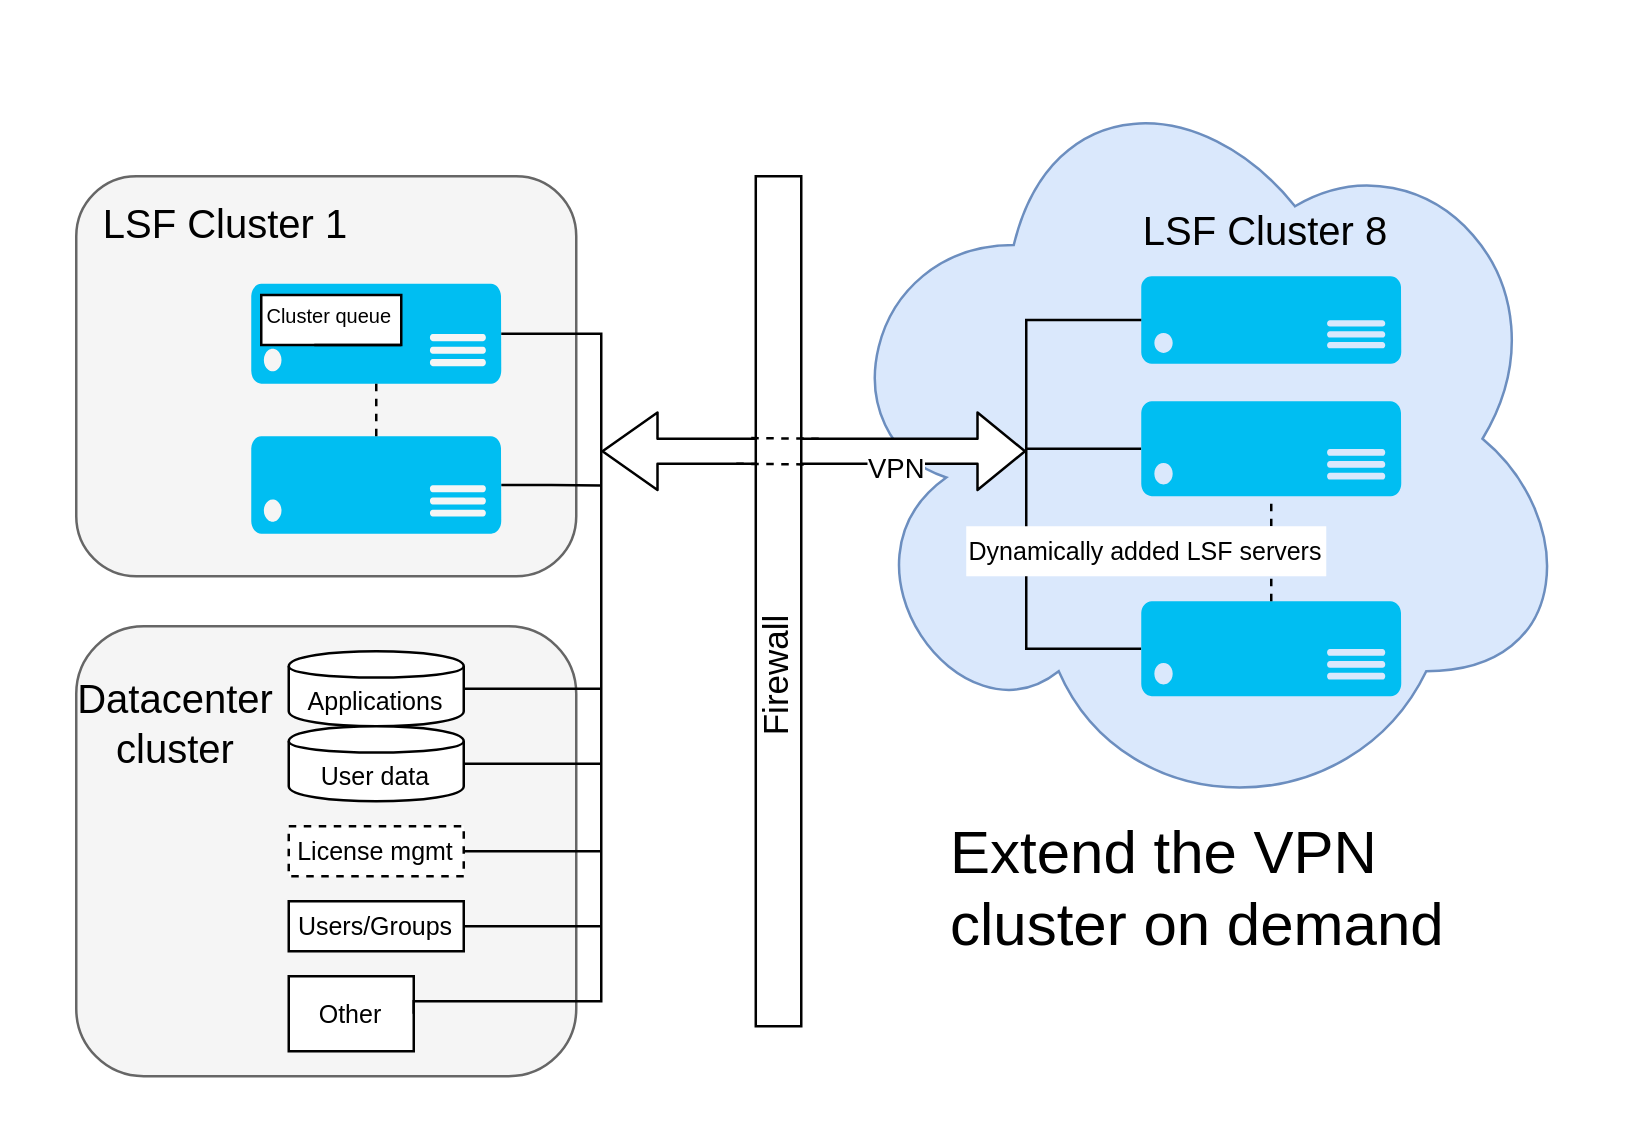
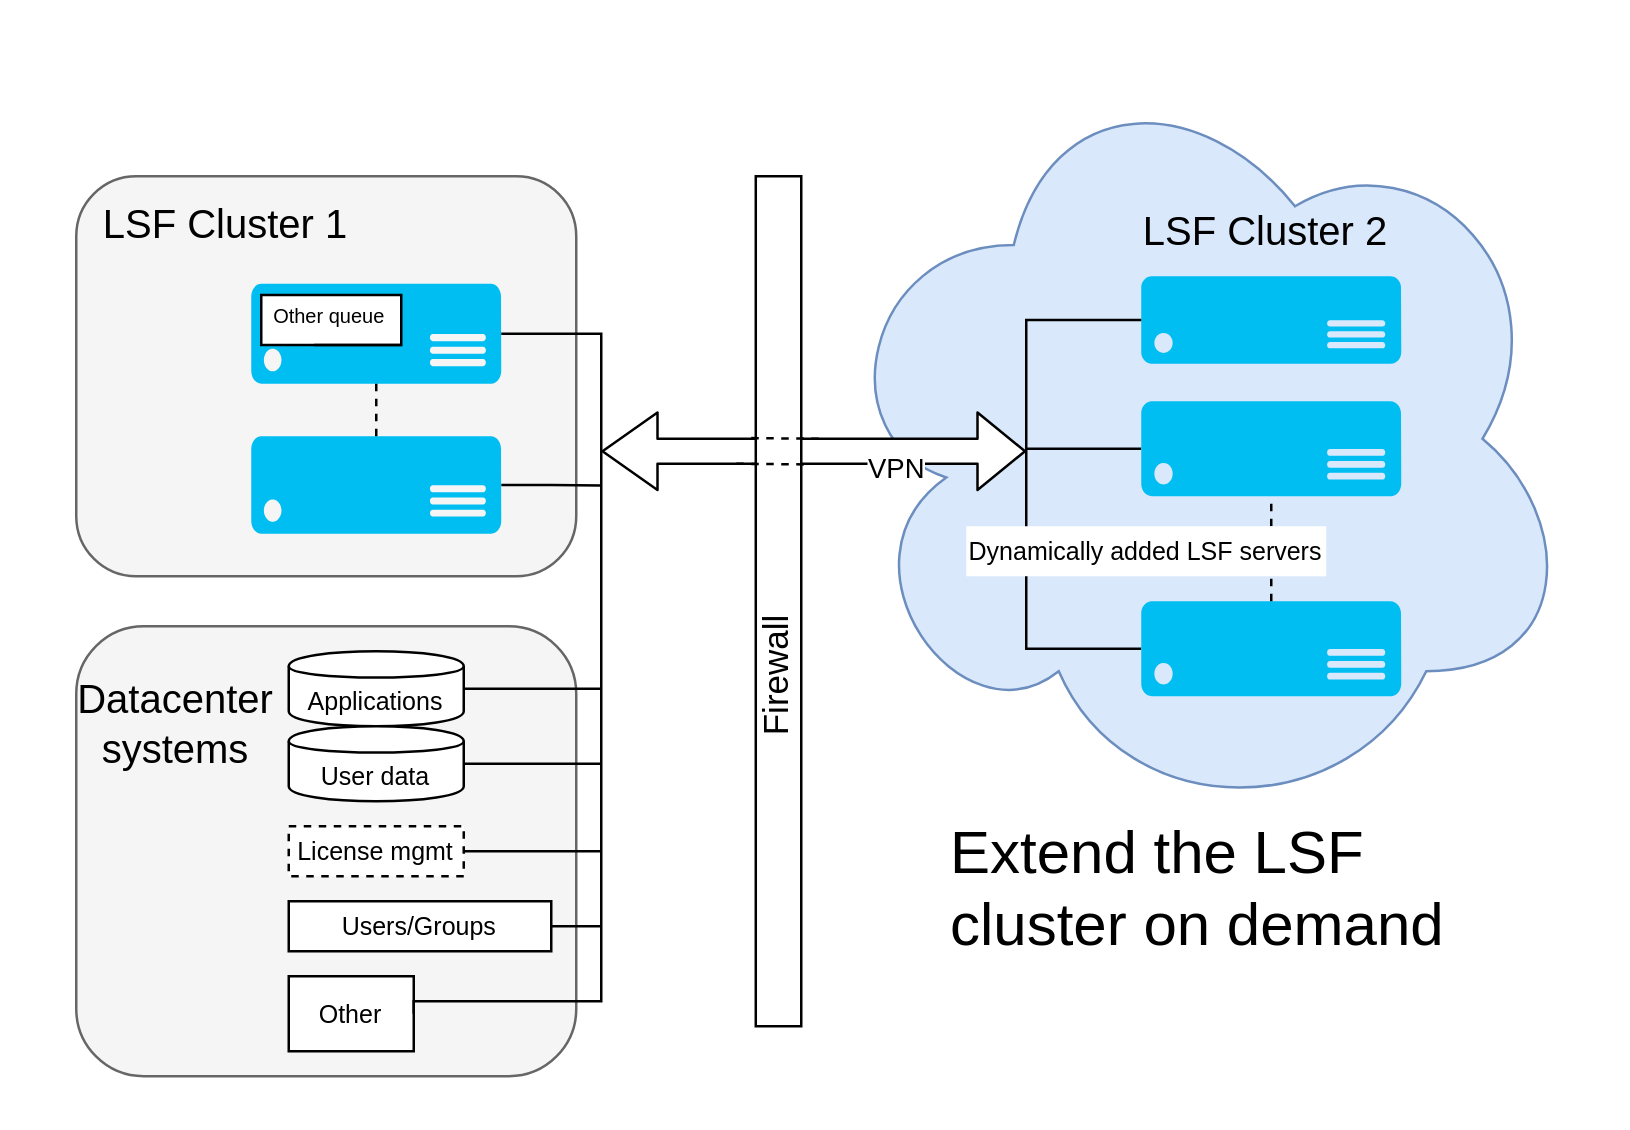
  <mxCell id="0" />
  <mxCell id="1" parent="0" />
  <mxCell id="2" value="" style="ellipse;shape=cloud;whiteSpace=wrap;html=1;fillColor=#dae8fc;strokeColor=#6c8ebf;" parent="1" vertex="1"><mxGeometry x="330" y="20" width="300" height="310" as="geometry" /></mxCell>
  <mxCell id="3" value="" style="rounded=1;whiteSpace=wrap;html=1;fillColor=#f5f5f5;strokeColor=#666666;fontColor=#333333;" parent="1" vertex="1"><mxGeometry x="30" y="250" width="200" height="180" as="geometry" /></mxCell>
  <mxCell id="4" value="" style="rounded=1;whiteSpace=wrap;html=1;fillColor=#f5f5f5;strokeColor=#666666;fontColor=#333333;" parent="1" vertex="1"><mxGeometry x="30" y="70" width="200" height="160" as="geometry" /></mxCell>
- <mxCell id="5" value="LSF Cluster 8" style="text;html=1;strokeColor=none;fillColor=none;align=center;verticalAlign=middle;whiteSpace=wrap;rounded=0;fontSize=16;" parent="1" vertex="1"><mxGeometry x="456" y="90" width="100" height="3" as="geometry" /></mxCell>
+ <mxCell id="5" value="LSF Cluster 2" style="text;html=1;strokeColor=none;fillColor=none;align=center;verticalAlign=middle;whiteSpace=wrap;rounded=0;fontSize=16;" parent="1" vertex="1"><mxGeometry x="456" y="90" width="100" height="3" as="geometry" /></mxCell>
  <mxCell id="6" value="" style="verticalLabelPosition=bottom;html=1;verticalAlign=top;align=center;strokeColor=none;fillColor=#00BEF2;shape=mxgraph.azure.server;" parent="1" vertex="1"><mxGeometry x="456" y="110" width="104" height="35" as="geometry" /></mxCell>
  <mxCell id="7" value="" style="endArrow=none;html=1;strokeColor=#000000;edgeStyle=orthogonalEdgeStyle;rounded=0;entryX=0;entryY=0.5;entryDx=0;entryDy=0;entryPerimeter=0;exitX=0;exitY=0.5;exitDx=0;exitDy=0;exitPerimeter=0;" parent="1" source="10" target="6" edge="1"><mxGeometry width="50" height="50" relative="1" as="geometry"><mxPoint x="370" y="190" as="sourcePoint" /><mxPoint x="420" y="140" as="targetPoint" /><Array as="points"><mxPoint x="410" y="259" /><mxPoint x="410" y="128" /><mxPoint x="456" y="128" /></Array></mxGeometry></mxCell>
  <mxCell id="8" value="" style="endArrow=none;html=1;strokeColor=#000000;entryX=0;entryY=0.5;entryDx=0;entryDy=0;entryPerimeter=0;" parent="1" target="9" edge="1"><mxGeometry width="50" height="50" relative="1" as="geometry"><mxPoint x="410" y="179" as="sourcePoint" /><mxPoint x="450" y="160" as="targetPoint" /></mxGeometry></mxCell>
  <mxCell id="9" value="" style="verticalLabelPosition=bottom;html=1;verticalAlign=top;align=center;strokeColor=none;fillColor=#00BEF2;shape=mxgraph.azure.server;" parent="1" vertex="1"><mxGeometry x="456" y="160" width="104" height="38" as="geometry" /></mxCell>
  <mxCell id="10" value="" style="verticalLabelPosition=bottom;html=1;verticalAlign=top;align=center;strokeColor=none;fillColor=#00BEF2;shape=mxgraph.azure.server;" parent="1" vertex="1"><mxGeometry x="456" y="240" width="104" height="38" as="geometry" /></mxCell>
  <mxCell id="11" value="" style="group" parent="1" vertex="1" connectable="0"><mxGeometry x="300" y="100" width="20" height="310" as="geometry" /></mxCell>
  <mxCell id="12" value="" style="shape=flexArrow;endArrow=classic;startArrow=classic;html=1;strokeColor=#000000;startSize=7;strokeWidth=1;width=10;fillColor=#ffffff;" parent="11" edge="1"><mxGeometry width="50" height="50" relative="1" as="geometry"><mxPoint x="-60" y="80" as="sourcePoint" /><mxPoint x="110" y="80" as="targetPoint" /></mxGeometry></mxCell>
  <mxCell id="13" value="VPN" style="edgeLabel;html=1;align=center;verticalAlign=middle;resizable=0;points=[];" parent="12" vertex="1" connectable="0"><mxGeometry x="0.371" y="-6" relative="1" as="geometry"><mxPoint as="offset" /></mxGeometry></mxCell>
  <mxCell id="14" value="" style="rounded=0;whiteSpace=wrap;html=1;" parent="11" vertex="1"><mxGeometry x="1.813" y="-30" width="18.187" height="340" as="geometry" /></mxCell>
  <mxCell id="15" value="&lt;font style=&quot;font-size: 14px&quot;&gt;Firewall&lt;/font&gt;" style="text;html=1;strokeColor=none;fillColor=none;align=center;verticalAlign=middle;whiteSpace=wrap;rounded=0;rotation=-90;" parent="11" vertex="1"><mxGeometry x="-8.182" y="160" width="36.364" height="20" as="geometry" /></mxCell>
  <mxCell id="16" value="" style="endArrow=none;dashed=1;html=1;exitX=0.01;exitY=0.311;exitDx=0;exitDy=0;exitPerimeter=0;" edge="1" parent="11"><mxGeometry width="50" height="50" relative="1" as="geometry"><mxPoint x="-0.005" y="74.74" as="sourcePoint" /><mxPoint x="28" y="75" as="targetPoint" /></mxGeometry></mxCell>
  <mxCell id="17" value="" style="endArrow=none;dashed=1;html=1;exitX=0.01;exitY=0.311;exitDx=0;exitDy=0;exitPerimeter=0;" edge="1" parent="11"><mxGeometry width="50" height="50" relative="1" as="geometry"><mxPoint x="-6.005" y="85.0" as="sourcePoint" /><mxPoint x="22" y="85.26" as="targetPoint" /></mxGeometry></mxCell>
  <mxCell id="18" value="LSF Cluster 1" style="text;html=1;strokeColor=none;fillColor=none;align=center;verticalAlign=middle;whiteSpace=wrap;rounded=0;fontSize=16;" parent="1" vertex="1"><mxGeometry x="40" y="87" width="100" height="3" as="geometry" /></mxCell>
  <mxCell id="19" value="" style="verticalLabelPosition=bottom;html=1;verticalAlign=top;align=center;strokeColor=none;fillColor=#00BEF2;shape=mxgraph.azure.server;" parent="1" vertex="1"><mxGeometry x="100" y="113" width="100" height="40" as="geometry" /></mxCell>
  <mxCell id="20" style="edgeStyle=orthogonalEdgeStyle;rounded=0;orthogonalLoop=1;jettySize=auto;html=1;exitX=1;exitY=0.5;exitDx=0;exitDy=0;exitPerimeter=0;startSize=7;endArrow=none;endFill=0;strokeColor=#000000;strokeWidth=1;fillColor=none;" parent="1" source="21" edge="1"><mxGeometry relative="1" as="geometry"><mxPoint x="240" y="193.667" as="targetPoint" /></mxGeometry></mxCell>
  <mxCell id="21" value="" style="verticalLabelPosition=bottom;html=1;verticalAlign=top;align=center;strokeColor=none;fillColor=#00BEF2;shape=mxgraph.azure.server;" parent="1" vertex="1"><mxGeometry x="100" y="174" width="100" height="39" as="geometry" /></mxCell>
  <mxCell id="22" value="" style="endArrow=none;dashed=1;html=1;strokeColor=#000000;strokeWidth=1;fillColor=none;entryX=0.5;entryY=1;entryDx=0;entryDy=0;entryPerimeter=0;exitX=0.5;exitY=0;exitDx=0;exitDy=0;exitPerimeter=0;" parent="1" source="21" target="19" edge="1"><mxGeometry width="50" height="50" relative="1" as="geometry"><mxPoint x="330" y="203" as="sourcePoint" /><mxPoint x="380" y="153" as="targetPoint" /></mxGeometry></mxCell>
  <mxCell id="23" value="" style="endArrow=none;dashed=1;html=1;strokeColor=#000000;strokeWidth=1;fillColor=none;entryX=0.5;entryY=1;entryDx=0;entryDy=0;entryPerimeter=0;exitX=0.5;exitY=0;exitDx=0;exitDy=0;exitPerimeter=0;" parent="1" source="10" target="9" edge="1"><mxGeometry width="50" height="50" relative="1" as="geometry"><mxPoint x="320" y="250" as="sourcePoint" /><mxPoint x="370" y="200" as="targetPoint" /></mxGeometry></mxCell>
  <mxCell id="24" value="&lt;font style=&quot;font-size: 10px&quot;&gt;Dynamically added LSF servers&lt;/font&gt;" style="text;html=1;strokeColor=none;align=center;verticalAlign=middle;whiteSpace=wrap;rounded=0;fillColor=#FFFFFF;" parent="1" vertex="1"><mxGeometry x="386" y="210" width="144" height="20" as="geometry" /></mxCell>
  <mxCell id="25" style="edgeStyle=orthogonalEdgeStyle;rounded=0;orthogonalLoop=1;jettySize=auto;html=1;exitX=1;exitY=0.5;exitDx=0;exitDy=0;startSize=7;endArrow=none;endFill=0;strokeColor=#000000;strokeWidth=1;fillColor=none;" parent="1" source="26" edge="1"><mxGeometry relative="1" as="geometry"><mxPoint x="240" y="275" as="targetPoint" /></mxGeometry></mxCell>
  <mxCell id="26" value="&lt;font style=&quot;font-size: 10px&quot;&gt;Applications&lt;/font&gt;" style="shape=cylinder;whiteSpace=wrap;html=1;boundedLbl=1;backgroundOutline=1;fillColor=#FFFFFF;" parent="1" vertex="1"><mxGeometry x="115" y="260" width="70" height="30" as="geometry" /></mxCell>
  <mxCell id="27" style="edgeStyle=orthogonalEdgeStyle;rounded=0;orthogonalLoop=1;jettySize=auto;html=1;exitX=1;exitY=0.5;exitDx=0;exitDy=0;startSize=7;strokeColor=#000000;strokeWidth=1;fillColor=none;endArrow=none;endFill=0;" parent="1" source="28" edge="1"><mxGeometry relative="1" as="geometry"><mxPoint x="240" y="305" as="targetPoint" /></mxGeometry></mxCell>
  <mxCell id="28" value="&lt;font style=&quot;font-size: 10px&quot;&gt;User data&lt;/font&gt;" style="shape=cylinder;whiteSpace=wrap;html=1;boundedLbl=1;backgroundOutline=1;fillColor=#FFFFFF;" parent="1" vertex="1"><mxGeometry x="115" y="290" width="70" height="30" as="geometry" /></mxCell>
  <mxCell id="29" style="edgeStyle=orthogonalEdgeStyle;rounded=0;orthogonalLoop=1;jettySize=auto;html=1;exitX=1;exitY=0.5;exitDx=0;exitDy=0;startSize=7;endArrow=none;endFill=0;strokeColor=#000000;strokeWidth=1;fillColor=none;" parent="1" source="30" edge="1"><mxGeometry relative="1" as="geometry"><mxPoint x="240" y="340" as="targetPoint" /></mxGeometry></mxCell>
  <mxCell id="30" value="&lt;font style=&quot;font-size: 10px&quot;&gt;License mgmt&lt;/font&gt;" style="rounded=0;whiteSpace=wrap;html=1;fillColor=#FFFFFF;dashed=1;" parent="1" vertex="1"><mxGeometry x="115" y="330" width="70" height="20" as="geometry" /></mxCell>
  <mxCell id="31" style="edgeStyle=orthogonalEdgeStyle;rounded=0;orthogonalLoop=1;jettySize=auto;html=1;exitX=1;exitY=0.5;exitDx=0;exitDy=0;startSize=7;endArrow=none;endFill=0;strokeColor=#000000;strokeWidth=1;fillColor=none;" parent="1" source="32" edge="1"><mxGeometry relative="1" as="geometry"><mxPoint x="240" y="370" as="targetPoint" /></mxGeometry></mxCell>
- <mxCell id="32" value="&lt;font style=&quot;font-size: 10px&quot;&gt;Users/Groups&lt;/font&gt;" style="rounded=0;whiteSpace=wrap;html=1;fillColor=#FFFFFF;" parent="1" vertex="1"><mxGeometry x="115" y="360" width="70" height="20" as="geometry" /></mxCell>
+ <mxCell id="32" value="&lt;font style=&quot;font-size: 10px&quot;&gt;Users/Groups&lt;/font&gt;" style="rounded=0;whiteSpace=wrap;html=1;fillColor=#FFFFFF;" parent="1" vertex="1"><mxGeometry x="115" y="360" width="105" height="20" as="geometry" /></mxCell>
  <mxCell id="33" value="&lt;font style=&quot;font-size: 10px&quot;&gt;Other&lt;/font&gt;" style="rounded=0;whiteSpace=wrap;html=1;fillColor=#FFFFFF;" parent="1" vertex="1"><mxGeometry x="115" y="390" width="50" height="30" as="geometry" /></mxCell>
  <mxCell id="34" value="" style="endArrow=none;html=1;strokeColor=#000000;edgeStyle=orthogonalEdgeStyle;rounded=0;entryX=1;entryY=0.5;entryDx=0;entryDy=0;entryPerimeter=0;exitX=1;exitY=0.5;exitDx=0;exitDy=0;" parent="1" source="33" target="19" edge="1"><mxGeometry width="50" height="50" relative="1" as="geometry"><mxPoint x="416" y="431.5" as="sourcePoint" /><mxPoint x="416" y="300" as="targetPoint" /><Array as="points"><mxPoint x="240" y="400" /><mxPoint x="240" y="133" /></Array></mxGeometry></mxCell>
- <mxCell id="35" value="Datacenter cluster" style="text;html=1;strokeColor=none;fillColor=none;align=center;verticalAlign=middle;whiteSpace=wrap;rounded=0;fontSize=16;" parent="1" vertex="1"><mxGeometry x="20" y="287" width="100" height="3" as="geometry" /></mxCell>
+ <mxCell id="35" value="Datacenter systems" style="text;html=1;strokeColor=none;fillColor=none;align=center;verticalAlign=middle;whiteSpace=wrap;rounded=0;fontSize=16;" parent="1" vertex="1"><mxGeometry x="20" y="287" width="100" height="3" as="geometry" /></mxCell>
  <mxCell id="36" value="" style="rounded=0;whiteSpace=wrap;html=1;" parent="1" vertex="1"><mxGeometry x="104" y="117.5" width="56" height="20" as="geometry" /></mxCell>
  <mxCell id="37" style="edgeStyle=orthogonalEdgeStyle;rounded=0;orthogonalLoop=1;jettySize=auto;html=1;exitX=1;exitY=1;exitDx=0;exitDy=0;entryX=0.379;entryY=1.019;entryDx=0;entryDy=0;entryPerimeter=0;startSize=7;endArrow=none;endFill=0;strokeColor=#000000;strokeWidth=1;fillColor=none;" parent="1" source="36" target="36" edge="1"><mxGeometry relative="1" as="geometry" /></mxCell>
- <mxCell id="38" value="&lt;font style=&quot;font-size: 8px&quot;&gt;Cluster queue&lt;/font&gt;" style="text;html=1;strokeColor=none;fillColor=none;align=center;verticalAlign=middle;whiteSpace=wrap;rounded=0;" parent="1" vertex="1"><mxGeometry x="103" y="114.5" width="57" height="20" as="geometry" /></mxCell>
- <mxCell id="39" value="&lt;font style=&quot;font-size: 24px&quot;&gt;Extend the VPN cluster on demand&lt;/font&gt;" style="text;html=1;strokeColor=none;fillColor=none;align=left;verticalAlign=middle;whiteSpace=wrap;rounded=0;fontSize=20;" parent="1" vertex="1"><mxGeometry x="378" y="320" width="204" height="70" as="geometry" /></mxCell>
+ <mxCell id="38" value="&lt;font style=&quot;font-size: 8px&quot;&gt;Other queue&lt;/font&gt;" style="text;html=1;strokeColor=none;fillColor=none;align=center;verticalAlign=middle;whiteSpace=wrap;rounded=0;" parent="1" vertex="1"><mxGeometry x="103" y="114.5" width="57" height="20" as="geometry" /></mxCell>
+ <mxCell id="39" value="&lt;font style=&quot;font-size: 24px&quot;&gt;Extend the LSF cluster on demand&lt;/font&gt;" style="text;html=1;strokeColor=none;fillColor=none;align=left;verticalAlign=middle;whiteSpace=wrap;rounded=0;fontSize=20;" parent="1" vertex="1"><mxGeometry x="378" y="320" width="204" height="70" as="geometry" /></mxCell>
